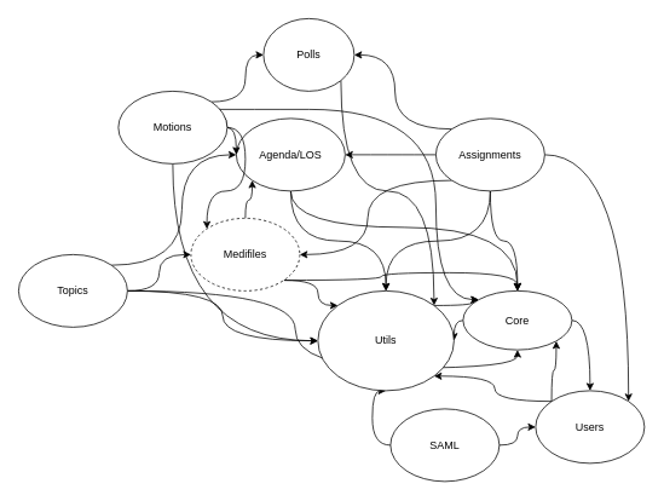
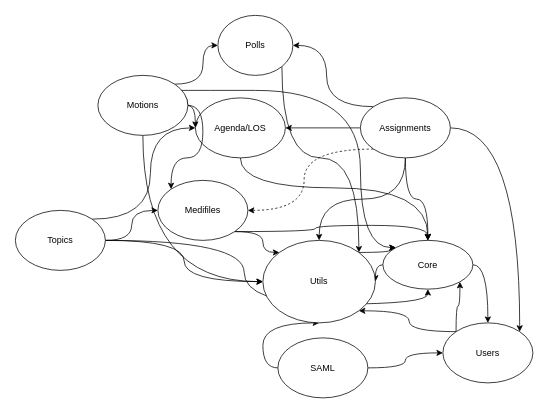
  <mxCell id="0" />
  <mxCell id="1" parent="0" />
- <mxCell id="2" style="edgeStyle=orthogonalEdgeStyle;rounded=0;orthogonalLoop=1;jettySize=auto;html=1;exitX=0.5;exitY=1;exitDx=0;exitDy=0;entryX=0.5;entryY=0;entryDx=0;entryDy=0;curved=1;" parent="1" source="4" target="33" edge="1"><mxGeometry relative="1" as="geometry" /></mxCell>
  <mxCell id="3" style="edgeStyle=orthogonalEdgeStyle;curved=1;rounded=0;orthogonalLoop=1;jettySize=auto;html=1;exitX=0.5;exitY=1;exitDx=0;exitDy=0;entryX=0.5;entryY=0;entryDx=0;entryDy=0;" parent="1" source="4" target="14" edge="1"><mxGeometry relative="1" as="geometry"><Array as="points"><mxPoint x="320" y="250" /><mxPoint x="570" y="250" /></Array></mxGeometry></mxCell>
  <mxCell id="4" value="Agenda/LOS" style="ellipse;whiteSpace=wrap;html=1;" parent="1" vertex="1"><mxGeometry x="260" y="130" width="120" height="80" as="geometry" /></mxCell>
  <mxCell id="5" style="edgeStyle=orthogonalEdgeStyle;curved=1;rounded=0;orthogonalLoop=1;jettySize=auto;html=1;exitX=0.5;exitY=1;exitDx=0;exitDy=0;entryX=0.5;entryY=0;entryDx=0;entryDy=0;" parent="1" source="11" target="14" edge="1"><mxGeometry relative="1" as="geometry" /></mxCell>
  <mxCell id="6" style="edgeStyle=orthogonalEdgeStyle;curved=1;rounded=0;orthogonalLoop=1;jettySize=auto;html=1;exitX=0.5;exitY=1;exitDx=0;exitDy=0;entryX=0.5;entryY=0;entryDx=0;entryDy=0;" parent="1" source="11" target="33" edge="1"><mxGeometry relative="1" as="geometry" /></mxCell>
  <mxCell id="7" style="edgeStyle=orthogonalEdgeStyle;curved=1;rounded=0;orthogonalLoop=1;jettySize=auto;html=1;exitX=0;exitY=0.5;exitDx=0;exitDy=0;entryX=1;entryY=0.5;entryDx=0;entryDy=0;" parent="1" source="11" target="4" edge="1"><mxGeometry relative="1" as="geometry" /></mxCell>
- <mxCell id="8" style="edgeStyle=orthogonalEdgeStyle;curved=1;rounded=0;orthogonalLoop=1;jettySize=auto;html=1;exitX=0;exitY=1;exitDx=0;exitDy=0;entryX=1;entryY=0.5;entryDx=0;entryDy=0;" parent="1" source="11" target="18" edge="1"><mxGeometry relative="1" as="geometry" /></mxCell>
+ <mxCell id="8" style="edgeStyle=orthogonalEdgeStyle;curved=1;rounded=0;orthogonalLoop=1;jettySize=auto;html=1;exitX=0;exitY=1;exitDx=0;exitDy=0;entryX=1;entryY=0.5;entryDx=0;entryDy=0;dashed=1;" parent="1" source="11" target="18" edge="1"><mxGeometry relative="1" as="geometry" /></mxCell>
  <mxCell id="9" style="edgeStyle=orthogonalEdgeStyle;curved=1;rounded=0;orthogonalLoop=1;jettySize=auto;html=1;exitX=0;exitY=0;exitDx=0;exitDy=0;entryX=1;entryY=0.5;entryDx=0;entryDy=0;" parent="1" source="11" target="20" edge="1"><mxGeometry relative="1" as="geometry" /></mxCell>
  <mxCell id="10" style="edgeStyle=orthogonalEdgeStyle;curved=1;rounded=0;orthogonalLoop=1;jettySize=auto;html=1;exitX=1;exitY=0.5;exitDx=0;exitDy=0;entryX=1;entryY=0;entryDx=0;entryDy=0;" edge="1" parent="1" source="11" target="31"><mxGeometry relative="1" as="geometry" /></mxCell>
  <mxCell id="11" value="Assignments" style="ellipse;whiteSpace=wrap;html=1;" parent="1" vertex="1"><mxGeometry x="480" y="130" width="120" height="80" as="geometry" /></mxCell>
  <mxCell id="12" style="edgeStyle=orthogonalEdgeStyle;curved=1;rounded=0;orthogonalLoop=1;jettySize=auto;html=1;exitX=0;exitY=0.5;exitDx=0;exitDy=0;entryX=1;entryY=0.5;entryDx=0;entryDy=0;" parent="1" source="14" target="33" edge="1"><mxGeometry relative="1" as="geometry" /></mxCell>
  <mxCell id="13" style="edgeStyle=orthogonalEdgeStyle;curved=1;rounded=0;orthogonalLoop=1;jettySize=auto;html=1;exitX=1;exitY=0.5;exitDx=0;exitDy=0;" parent="1" source="14" target="31" edge="1"><mxGeometry relative="1" as="geometry" /></mxCell>
  <mxCell id="14" value="Core" style="ellipse;whiteSpace=wrap;html=1;" parent="1" vertex="1"><mxGeometry x="510" y="320" width="120" height="65" as="geometry" /></mxCell>
  <mxCell id="15" style="edgeStyle=orthogonalEdgeStyle;curved=1;rounded=0;orthogonalLoop=1;jettySize=auto;html=1;exitX=1;exitY=1;exitDx=0;exitDy=0;entryX=0.5;entryY=0;entryDx=0;entryDy=0;" parent="1" source="18" target="14" edge="1"><mxGeometry relative="1" as="geometry" /></mxCell>
  <mxCell id="16" style="edgeStyle=orthogonalEdgeStyle;curved=1;rounded=0;orthogonalLoop=1;jettySize=auto;html=1;exitX=1;exitY=1;exitDx=0;exitDy=0;entryX=0;entryY=0;entryDx=0;entryDy=0;" parent="1" source="18" target="33" edge="1"><mxGeometry relative="1" as="geometry" /></mxCell>
- <mxCell id="17" style="edgeStyle=orthogonalEdgeStyle;curved=1;rounded=0;orthogonalLoop=1;jettySize=auto;html=1;exitX=0.5;exitY=0;exitDx=0;exitDy=0;entryX=0;entryY=1;entryDx=0;entryDy=0;" parent="1" source="18" target="4" edge="1"><mxGeometry relative="1" as="geometry" /></mxCell>
- <mxCell id="18" value="Medifiles" style="ellipse;whiteSpace=wrap;html=1;dashed=1;" parent="1" vertex="1"><mxGeometry x="210" y="240" width="120" height="80" as="geometry" /></mxCell>
+ <mxCell id="18" value="Medifiles" style="ellipse;whiteSpace=wrap;html=1;" parent="1" vertex="1"><mxGeometry x="210" y="240" width="120" height="80" as="geometry" /></mxCell>
  <mxCell id="19" style="edgeStyle=orthogonalEdgeStyle;curved=1;rounded=0;orthogonalLoop=1;jettySize=auto;html=1;exitX=1;exitY=1;exitDx=0;exitDy=0;entryX=1;entryY=0;entryDx=0;entryDy=0;" edge="1" parent="1" source="20" target="33"><mxGeometry relative="1" as="geometry" /></mxCell>
  <mxCell id="20" value="Polls" style="ellipse;whiteSpace=wrap;html=1;" parent="1" vertex="1"><mxGeometry x="290" y="20" width="100" height="80" as="geometry" /></mxCell>
  <mxCell id="21" style="edgeStyle=orthogonalEdgeStyle;curved=1;rounded=0;orthogonalLoop=1;jettySize=auto;html=1;exitX=1;exitY=0.5;exitDx=0;exitDy=0;" edge="1" parent="1" source="23" target="31"><mxGeometry relative="1" as="geometry" /></mxCell>
  <mxCell id="22" style="edgeStyle=orthogonalEdgeStyle;curved=1;rounded=0;orthogonalLoop=1;jettySize=auto;html=1;exitX=0;exitY=0.5;exitDx=0;exitDy=0;entryX=0.5;entryY=1;entryDx=0;entryDy=0;" edge="1" parent="1" source="23" target="33"><mxGeometry relative="1" as="geometry" /></mxCell>
- <mxCell id="23" value="SAML" style="ellipse;whiteSpace=wrap;html=1;" parent="1" vertex="1"><mxGeometry x="430" y="450" width="120" height="80" as="geometry" /></mxCell>
+ <mxCell id="23" value="SAML" style="ellipse;whiteSpace=wrap;html=1;" parent="1" vertex="1"><mxGeometry x="370" y="450" width="120" height="80" as="geometry" /></mxCell>
  <mxCell id="24" style="edgeStyle=orthogonalEdgeStyle;curved=1;rounded=0;orthogonalLoop=1;jettySize=auto;html=1;exitX=1;exitY=0.5;exitDx=0;exitDy=0;entryX=0;entryY=0.5;entryDx=0;entryDy=0;" edge="1" parent="1" source="28" target="33"><mxGeometry relative="1" as="geometry" /></mxCell>
  <mxCell id="25" style="edgeStyle=orthogonalEdgeStyle;curved=1;rounded=0;orthogonalLoop=1;jettySize=auto;html=1;exitX=1;exitY=0.5;exitDx=0;exitDy=0;entryX=0.5;entryY=1;entryDx=0;entryDy=0;" edge="1" parent="1" source="28" target="14"><mxGeometry relative="1" as="geometry" /></mxCell>
  <mxCell id="26" style="edgeStyle=orthogonalEdgeStyle;curved=1;rounded=0;orthogonalLoop=1;jettySize=auto;html=1;exitX=1;exitY=0;exitDx=0;exitDy=0;entryX=0;entryY=0.5;entryDx=0;entryDy=0;" edge="1" parent="1" source="28" target="4"><mxGeometry relative="1" as="geometry" /></mxCell>
  <mxCell id="27" style="edgeStyle=orthogonalEdgeStyle;curved=1;rounded=0;orthogonalLoop=1;jettySize=auto;html=1;exitX=1;exitY=0.5;exitDx=0;exitDy=0;entryX=0;entryY=0.5;entryDx=0;entryDy=0;" edge="1" parent="1" source="28" target="18"><mxGeometry relative="1" as="geometry" /></mxCell>
  <mxCell id="28" value="Topics" style="ellipse;whiteSpace=wrap;html=1;" parent="1" vertex="1"><mxGeometry x="20" y="280" width="120" height="80" as="geometry" /></mxCell>
  <mxCell id="29" style="edgeStyle=orthogonalEdgeStyle;curved=1;rounded=0;orthogonalLoop=1;jettySize=auto;html=1;exitX=0;exitY=0;exitDx=0;exitDy=0;entryX=1;entryY=1;entryDx=0;entryDy=0;" edge="1" parent="1" source="31" target="33"><mxGeometry relative="1" as="geometry" /></mxCell>
  <mxCell id="30" style="edgeStyle=orthogonalEdgeStyle;curved=1;rounded=0;orthogonalLoop=1;jettySize=auto;html=1;exitX=0;exitY=0;exitDx=0;exitDy=0;entryX=1;entryY=1;entryDx=0;entryDy=0;" edge="1" parent="1" source="31" target="14"><mxGeometry relative="1" as="geometry" /></mxCell>
  <mxCell id="31" value="Users" style="ellipse;whiteSpace=wrap;html=1;" parent="1" vertex="1"><mxGeometry x="590" y="430" width="120" height="80" as="geometry" /></mxCell>
  <mxCell id="32" style="edgeStyle=orthogonalEdgeStyle;curved=1;rounded=0;orthogonalLoop=1;jettySize=auto;html=1;exitX=1;exitY=0;exitDx=0;exitDy=0;entryX=0;entryY=0;entryDx=0;entryDy=0;" edge="1" parent="1" source="33" target="14"><mxGeometry relative="1" as="geometry" /></mxCell>
  <mxCell id="33" value="Utils" style="ellipse;whiteSpace=wrap;html=1;" parent="1" vertex="1"><mxGeometry x="350" y="320" width="150" height="110" as="geometry" /></mxCell>
  <mxCell id="34" style="edgeStyle=orthogonalEdgeStyle;curved=1;rounded=0;orthogonalLoop=1;jettySize=auto;html=1;exitX=1;exitY=0;exitDx=0;exitDy=0;entryX=0;entryY=0.5;entryDx=0;entryDy=0;" parent="1" source="39" target="20" edge="1"><mxGeometry relative="1" as="geometry" /></mxCell>
  <mxCell id="35" style="edgeStyle=orthogonalEdgeStyle;curved=1;rounded=0;orthogonalLoop=1;jettySize=auto;html=1;exitX=1;exitY=0.5;exitDx=0;exitDy=0;entryX=0;entryY=0.5;entryDx=0;entryDy=0;" parent="1" source="39" target="4" edge="1"><mxGeometry relative="1" as="geometry" /></mxCell>
  <mxCell id="36" style="edgeStyle=orthogonalEdgeStyle;curved=1;rounded=0;orthogonalLoop=1;jettySize=auto;html=1;exitX=1;exitY=0.5;exitDx=0;exitDy=0;entryX=0;entryY=0;entryDx=0;entryDy=0;" parent="1" source="39" target="18" edge="1"><mxGeometry relative="1" as="geometry" /></mxCell>
  <mxCell id="37" style="edgeStyle=orthogonalEdgeStyle;curved=1;rounded=0;orthogonalLoop=1;jettySize=auto;html=1;exitX=0.5;exitY=1;exitDx=0;exitDy=0;entryX=0;entryY=0.5;entryDx=0;entryDy=0;" parent="1" source="39" target="33" edge="1"><mxGeometry relative="1" as="geometry" /></mxCell>
  <mxCell id="38" style="edgeStyle=orthogonalEdgeStyle;curved=1;rounded=0;orthogonalLoop=1;jettySize=auto;html=1;exitX=1;exitY=0.5;exitDx=0;exitDy=0;entryX=0;entryY=0;entryDx=0;entryDy=0;" edge="1" parent="1" source="39" target="14"><mxGeometry relative="1" as="geometry"><Array as="points"><mxPoint x="200" y="120" /><mxPoint x="480" y="120" /><mxPoint x="480" y="332" /></Array></mxGeometry></mxCell>
  <mxCell id="39" value="Motions" style="ellipse;whiteSpace=wrap;html=1;" parent="1" vertex="1"><mxGeometry x="130" y="100" width="120" height="80" as="geometry" /></mxCell>
